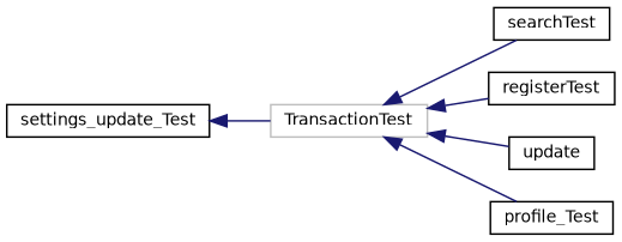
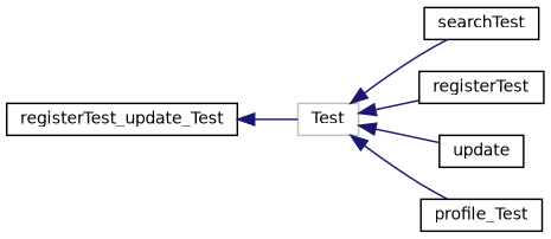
  digraph {
    rankdir=LR
    node [color=black fillcolor=white fontname=Helvetica fontsize=10 shape=record style=filled]
    edge [color=midnightblue dir=back fontname=Helvetica fontsize=10 labelfontname=Helvetica labelfontsize=10 style=solid]
-   n1 [color=grey75 height=0.2 label=TransactionTest width=0.4]
+   n1 [color=grey75 height=0.2 label=Test width=0.4]
    n2 [height=0.2 label=searchTest width=0.4]
    n3 [height=0.2 label=registerTest width=0.4]
    n4 [height=0.2 label=update width=0.4]
    n5 [height=0.2 label=profile_Test width=0.4]
-   n6 [height=0.2 label=settings_update_Test width=0.4]
+   n6 [height=0.2 label=registerTest_update_Test width=0.4]
    n1 -> n2
    n1 -> n3
    n1 -> n4
    n1 -> n5
    n6 -> n1
  }
